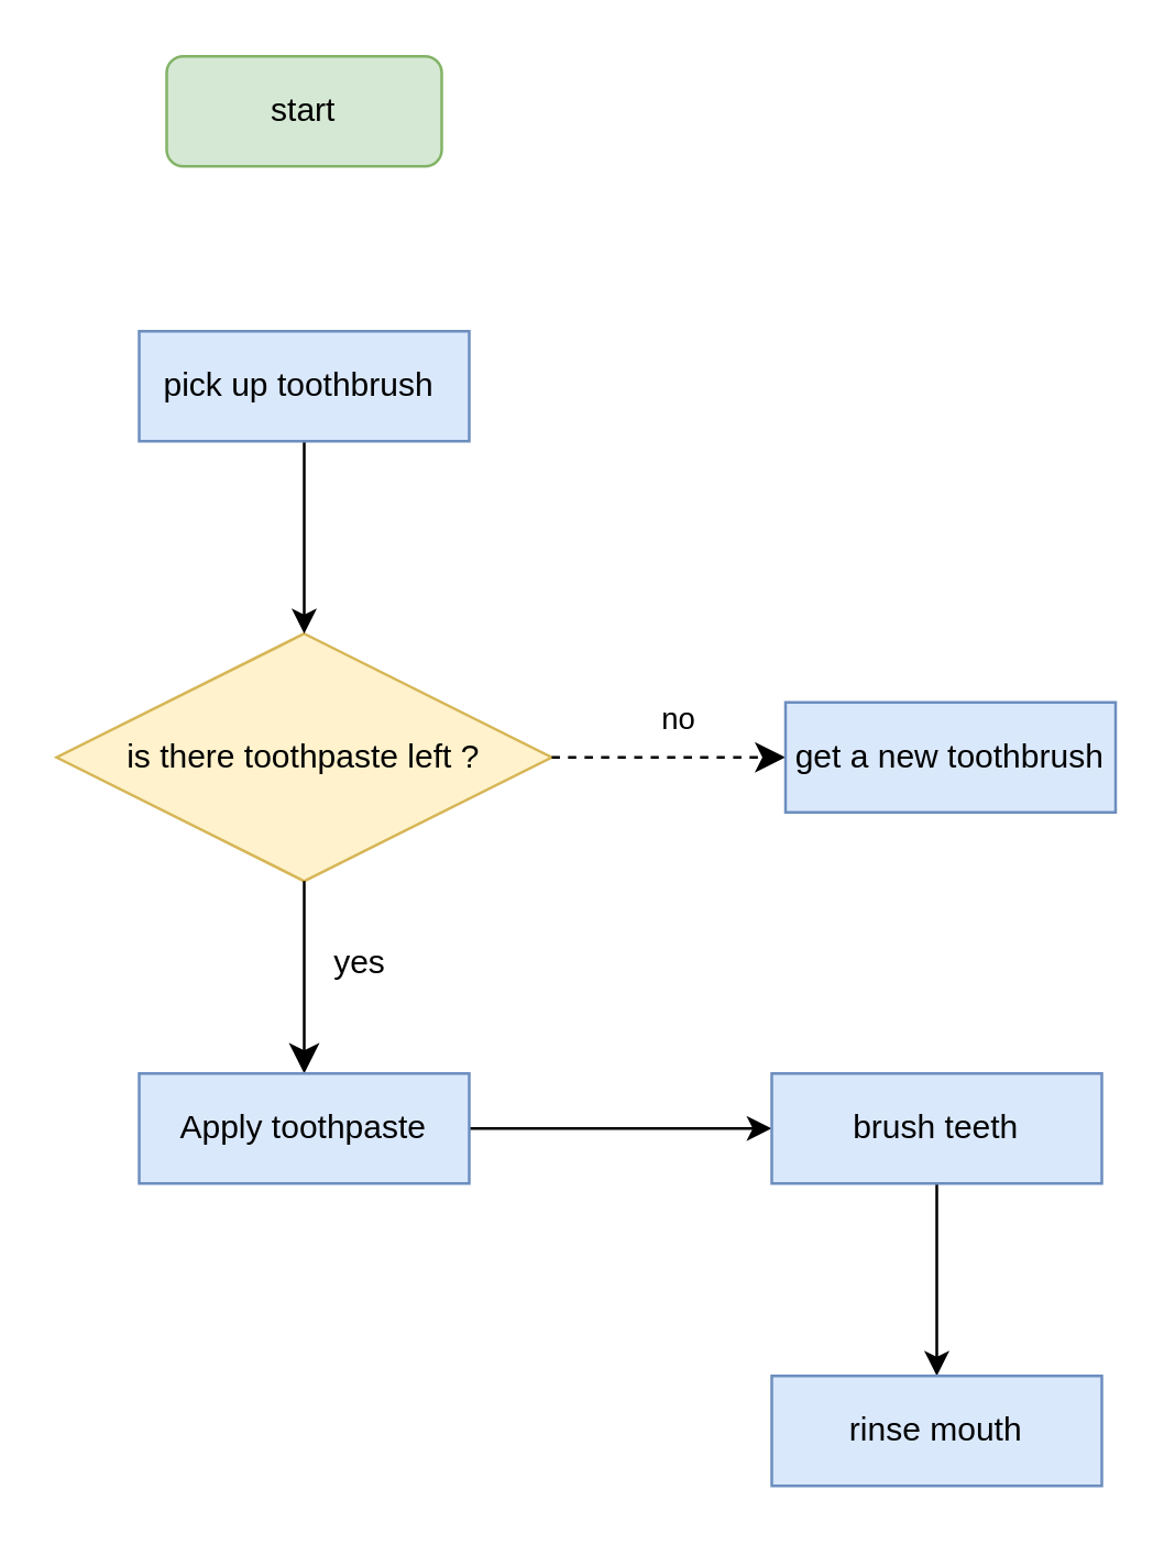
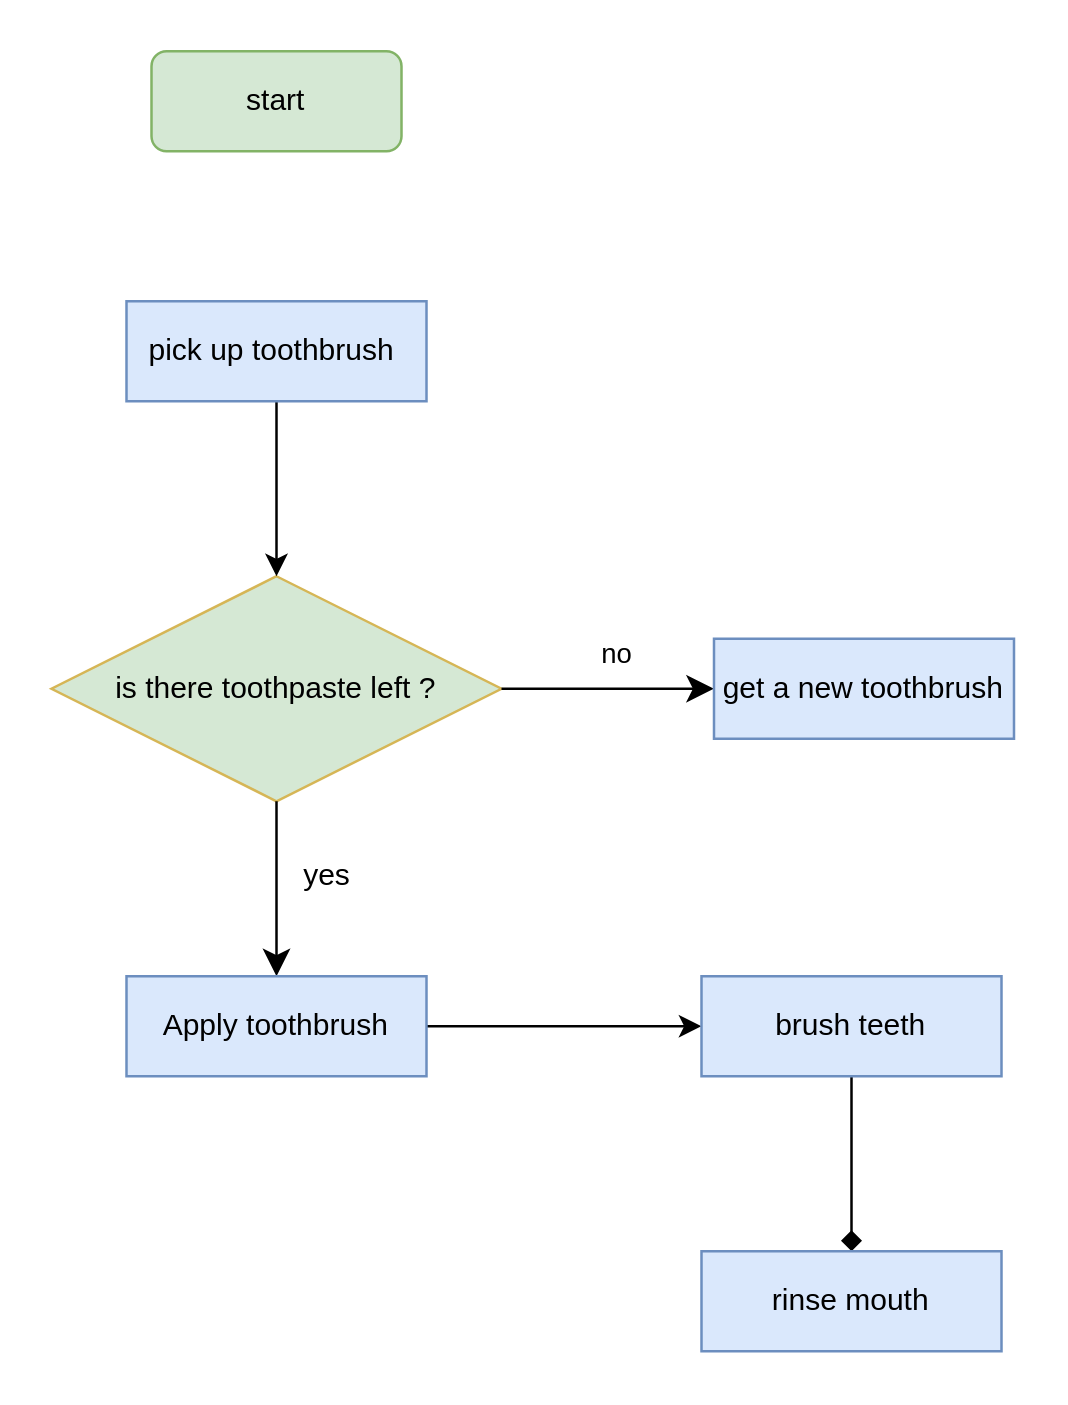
  <mxCell id="0" />
  <mxCell id="1" parent="0" />
  <mxCell id="2" value="start" style="rounded=1;whiteSpace=wrap;html=1;fillColor=#d5e8d4;strokeColor=#82b366;" vertex="1" parent="1"><mxGeometry x="60" y="20" width="100" height="40" as="geometry" /></mxCell>
- <mxCell id="3" value="is there toothpaste left ?" style="rhombus;whiteSpace=wrap;html=1;fillColor=#fff2cc;strokeColor=#d6b656;" vertex="1" parent="1"><mxGeometry x="20" y="230" width="180" height="90" as="geometry" /></mxCell>
+ <mxCell id="3" value="is there toothpaste left ?" style="rhombus;whiteSpace=wrap;html=1;fillColor=#d5e8d4;strokeColor=#d6b656;" vertex="1" parent="1"><mxGeometry x="20" y="230" width="180" height="90" as="geometry" /></mxCell>
  <mxCell id="4" style="edgeStyle=orthogonalEdgeStyle;rounded=0;orthogonalLoop=1;jettySize=auto;html=1;entryX=0.5;entryY=0;entryDx=0;entryDy=0;" edge="1" parent="1" source="5" target="3"><mxGeometry relative="1" as="geometry" /></mxCell>
  <mxCell id="5" value="pick up toothbrush&amp;nbsp;" style="rounded=0;whiteSpace=wrap;html=1;fillColor=#dae8fc;strokeColor=#6c8ebf;" vertex="1" parent="1"><mxGeometry x="50" y="120" width="120" height="40" as="geometry" /></mxCell>
  <mxCell id="6" value="yes" style="endArrow=classic;html=1;rounded=0;fontSize=12;startSize=8;endSize=8;curved=1;entryX=0.5;entryY=0;entryDx=0;entryDy=0;exitX=0.5;exitY=1;exitDx=0;exitDy=0;" edge="1" parent="1" source="3" target="12"><mxGeometry x="-0.143" y="20" width="50" height="50" relative="1" as="geometry"><mxPoint x="155" y="298" as="sourcePoint" /><mxPoint x="360" y="380" as="targetPoint" /><mxPoint as="offset" /></mxGeometry></mxCell>
  <mxCell id="7" style="edgeStyle=none;curved=1;rounded=0;orthogonalLoop=1;jettySize=auto;html=1;exitX=0.5;exitY=1;exitDx=0;exitDy=0;fontSize=12;startSize=8;endSize=8;" edge="1" parent="1" source="5" target="5"><mxGeometry relative="1" as="geometry" /></mxCell>
- <mxCell id="8" value="" style="endArrow=classic;html=1;rounded=0;fontSize=12;startSize=8;endSize=8;curved=1;exitX=1;exitY=0.5;exitDx=0;exitDy=0;entryX=0;entryY=0.5;entryDx=0;entryDy=0;dashed=1;" edge="1" parent="1" source="3" target="10"><mxGeometry width="50" height="50" relative="1" as="geometry"><mxPoint x="350" y="250" as="sourcePoint" /><mxPoint x="280" y="270" as="targetPoint" /></mxGeometry></mxCell>
+ <mxCell id="8" value="" style="endArrow=classic;html=1;rounded=0;fontSize=12;startSize=8;endSize=8;curved=1;exitX=1;exitY=0.5;exitDx=0;exitDy=0;entryX=0;entryY=0.5;entryDx=0;entryDy=0;" edge="1" parent="1" source="3" target="10"><mxGeometry width="50" height="50" relative="1" as="geometry"><mxPoint x="350" y="250" as="sourcePoint" /><mxPoint x="280" y="270" as="targetPoint" /></mxGeometry></mxCell>
  <mxCell id="9" value="no" style="edgeLabel;html=1;align=center;verticalAlign=middle;resizable=0;points=[];" vertex="1" connectable="0" parent="8"><mxGeometry x="0.048" y="-2" relative="1" as="geometry"><mxPoint y="-17" as="offset" /></mxGeometry></mxCell>
  <mxCell id="10" value="get a new toothbrush" style="rounded=0;whiteSpace=wrap;html=1;fillColor=#dae8fc;strokeColor=#6c8ebf;" vertex="1" parent="1"><mxGeometry x="285" y="255" width="120" height="40" as="geometry" /></mxCell>
  <mxCell id="11" style="edgeStyle=orthogonalEdgeStyle;rounded=0;orthogonalLoop=1;jettySize=auto;html=1;exitX=1;exitY=0.5;exitDx=0;exitDy=0;entryX=0;entryY=0.5;entryDx=0;entryDy=0;" edge="1" parent="1" source="12" target="14"><mxGeometry relative="1" as="geometry" /></mxCell>
- <mxCell id="12" value="Apply toothpaste" style="rounded=0;whiteSpace=wrap;html=1;fillColor=#dae8fc;strokeColor=#6c8ebf;" vertex="1" parent="1"><mxGeometry x="50" y="390" width="120" height="40" as="geometry" /></mxCell>
- <mxCell id="13" style="edgeStyle=orthogonalEdgeStyle;rounded=0;orthogonalLoop=1;jettySize=auto;html=1;exitX=0.5;exitY=1;exitDx=0;exitDy=0;" edge="1" parent="1" source="14" target="15"><mxGeometry relative="1" as="geometry" /></mxCell>
+ <mxCell id="12" value="Apply toothbrush" style="rounded=0;whiteSpace=wrap;html=1;fillColor=#dae8fc;strokeColor=#6c8ebf;" vertex="1" parent="1"><mxGeometry x="50" y="390" width="120" height="40" as="geometry" /></mxCell>
+ <mxCell id="13" style="edgeStyle=orthogonalEdgeStyle;rounded=0;orthogonalLoop=1;jettySize=auto;html=1;exitX=0.5;exitY=1;exitDx=0;exitDy=0;endArrow=diamond;" edge="1" parent="1" source="14" target="15"><mxGeometry relative="1" as="geometry" /></mxCell>
  <mxCell id="14" value="brush teeth" style="rounded=0;whiteSpace=wrap;html=1;fillColor=#dae8fc;strokeColor=#6c8ebf;" vertex="1" parent="1"><mxGeometry x="280" y="390" width="120" height="40" as="geometry" /></mxCell>
  <mxCell id="15" value="rinse mouth" style="rounded=0;whiteSpace=wrap;html=1;fillColor=#dae8fc;strokeColor=#6c8ebf;" vertex="1" parent="1"><mxGeometry x="280" y="500" width="120" height="40" as="geometry" /></mxCell>
